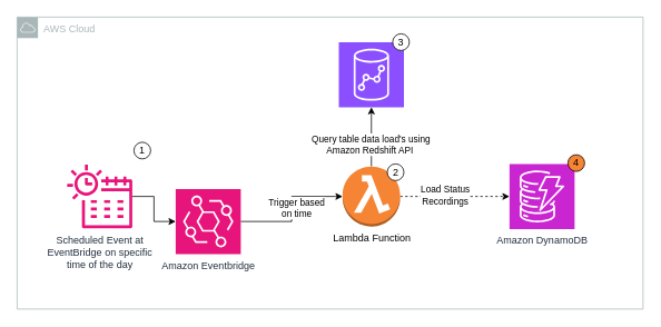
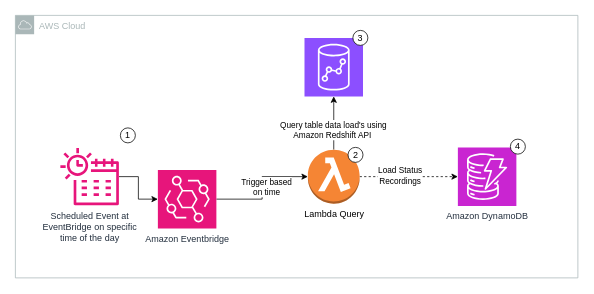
  <mxCell id="0" />
  <mxCell id="1" parent="0" />
  <mxCell id="2" value="AWS Cloud" style="sketch=0;outlineConnect=0;gradientColor=none;html=1;whiteSpace=wrap;fontSize=12;fontStyle=0;shape=mxgraph.aws4.group;grIcon=mxgraph.aws4.group_aws_cloud;strokeColor=#AAB7B8;fillColor=none;verticalAlign=top;align=left;spacingLeft=30;fontColor=#AAB7B8;dashed=0;" vertex="1" parent="1"><mxGeometry x="20" y="20" width="750" height="350" as="geometry" /></mxCell>
  <mxCell id="3" value="" style="sketch=0;points=[[0,0,0],[0.25,0,0],[0.5,0,0],[0.75,0,0],[1,0,0],[0,1,0],[0.25,1,0],[0.5,1,0],[0.75,1,0],[1,1,0],[0,0.25,0],[0,0.5,0],[0,0.75,0],[1,0.25,0],[1,0.5,0],[1,0.75,0]];outlineConnect=0;fontColor=#232F3E;fillColor=#8C4FFF;strokeColor=#ffffff;dashed=0;verticalLabelPosition=bottom;verticalAlign=top;align=center;html=1;fontSize=12;fontStyle=0;aspect=fixed;shape=mxgraph.aws4.resourceIcon;resIcon=mxgraph.aws4.redshift;" vertex="1" parent="1"><mxGeometry x="405.5" y="50" width="78" height="78" as="geometry" /></mxCell>
  <mxCell id="4" style="edgeStyle=orthogonalEdgeStyle;rounded=0;orthogonalLoop=1;jettySize=auto;html=1;" edge="1" parent="1" source="8" target="3"><mxGeometry relative="1" as="geometry" /></mxCell>
  <mxCell id="5" value="Query table data load's using&lt;br&gt;Amazon Redshift API&amp;nbsp;" style="edgeLabel;html=1;align=center;verticalAlign=middle;resizable=0;points=[];" vertex="1" connectable="0" parent="4"><mxGeometry x="-0.239" y="2" relative="1" as="geometry"><mxPoint x="1" as="offset" /></mxGeometry></mxCell>
  <mxCell id="6" style="edgeStyle=orthogonalEdgeStyle;rounded=0;orthogonalLoop=1;jettySize=auto;html=1;dashed=1;" edge="1" parent="1" source="8" target="9"><mxGeometry relative="1" as="geometry" /></mxCell>
  <mxCell id="7" value="Load Status&lt;br&gt;Recordings" style="edgeLabel;html=1;align=center;verticalAlign=middle;resizable=0;points=[];" vertex="1" connectable="0" parent="6"><mxGeometry x="-0.19" y="2" relative="1" as="geometry"><mxPoint as="offset" /></mxGeometry></mxCell>
- <mxCell id="8" value="Lambda Function" style="outlineConnect=0;dashed=0;verticalLabelPosition=bottom;verticalAlign=top;align=center;html=1;shape=mxgraph.aws3.lambda_function;fillColor=#F58534;gradientColor=none;" vertex="1" parent="1"><mxGeometry x="410" y="199" width="69" height="72" as="geometry" /></mxCell>
+ <mxCell id="8" value="Lambda Query" style="outlineConnect=0;dashed=0;verticalLabelPosition=bottom;verticalAlign=top;align=center;html=1;shape=mxgraph.aws3.lambda_function;fillColor=#F58534;gradientColor=none;" vertex="1" parent="1"><mxGeometry x="410" y="199" width="69" height="72" as="geometry" /></mxCell>
  <mxCell id="9" value="Amazon DynamoDB" style="sketch=0;points=[[0,0,0],[0.25,0,0],[0.5,0,0],[0.75,0,0],[1,0,0],[0,1,0],[0.25,1,0],[0.5,1,0],[0.75,1,0],[1,1,0],[0,0.25,0],[0,0.5,0],[0,0.75,0],[1,0.25,0],[1,0.5,0],[1,0.75,0]];outlineConnect=0;fontColor=#232F3E;fillColor=#C925D1;strokeColor=#ffffff;dashed=0;verticalLabelPosition=bottom;verticalAlign=top;align=center;html=1;fontSize=12;fontStyle=0;aspect=fixed;shape=mxgraph.aws4.resourceIcon;resIcon=mxgraph.aws4.dynamodb;" vertex="1" parent="1"><mxGeometry x="610" y="196" width="78" height="78" as="geometry" /></mxCell>
  <mxCell id="10" style="edgeStyle=orthogonalEdgeStyle;rounded=0;orthogonalLoop=1;jettySize=auto;html=1;" edge="1" parent="1" source="12" target="8"><mxGeometry relative="1" as="geometry" /></mxCell>
  <mxCell id="11" value="Trigger based&lt;br&gt;on time" style="edgeLabel;html=1;align=center;verticalAlign=middle;resizable=0;points=[];" vertex="1" connectable="0" parent="10"><mxGeometry x="-0.039" y="-5" relative="1" as="geometry"><mxPoint y="-5" as="offset" /></mxGeometry></mxCell>
  <mxCell id="12" value="Amazon Eventbridge" style="sketch=0;points=[[0,0,0],[0.25,0,0],[0.5,0,0],[0.75,0,0],[1,0,0],[0,1,0],[0.25,1,0],[0.5,1,0],[0.75,1,0],[1,1,0],[0,0.25,0],[0,0.5,0],[0,0.75,0],[1,0.25,0],[1,0.5,0],[1,0.75,0]];outlineConnect=0;fontColor=#232F3E;fillColor=#E7157B;strokeColor=#ffffff;dashed=0;verticalLabelPosition=bottom;verticalAlign=top;align=center;html=1;fontSize=12;fontStyle=0;aspect=fixed;shape=mxgraph.aws4.resourceIcon;resIcon=mxgraph.aws4.eventbridge;" vertex="1" parent="1"><mxGeometry x="210" y="226" width="78" height="78" as="geometry" /></mxCell>
  <mxCell id="13" style="edgeStyle=orthogonalEdgeStyle;rounded=0;orthogonalLoop=1;jettySize=auto;html=1;" edge="1" parent="1" source="14" target="12"><mxGeometry relative="1" as="geometry" /></mxCell>
  <mxCell id="14" value="Scheduled Event at &lt;br&gt;EventBridge on specific&lt;br&gt;time of the day&lt;br&gt;&lt;div&gt;&lt;br&gt;&lt;/div&gt;" style="sketch=0;outlineConnect=0;fontColor=#232F3E;gradientColor=none;fillColor=#E7157B;strokeColor=none;dashed=0;verticalLabelPosition=bottom;verticalAlign=top;align=center;html=1;fontSize=12;fontStyle=0;aspect=fixed;pointerEvents=1;shape=mxgraph.aws4.eventbridge_scheduler;" vertex="1" parent="1"><mxGeometry x="80" y="196" width="78" height="78" as="geometry" /></mxCell>
  <mxCell id="15" value="1" style="ellipse;whiteSpace=wrap;html=1;aspect=fixed;" vertex="1" parent="1"><mxGeometry x="160" y="170" width="20" height="20" as="geometry" /></mxCell>
  <mxCell id="16" value="2" style="ellipse;whiteSpace=wrap;html=1;aspect=fixed;" vertex="1" parent="1"><mxGeometry x="463.5" y="196" width="20" height="20" as="geometry" /></mxCell>
  <mxCell id="17" value="3" style="ellipse;whiteSpace=wrap;html=1;aspect=fixed;" vertex="1" parent="1"><mxGeometry x="470" y="40" width="20" height="20" as="geometry" /></mxCell>
- <mxCell id="18" value="4" style="ellipse;whiteSpace=wrap;html=1;aspect=fixed;fillColor=#f58534;" vertex="1" parent="1"><mxGeometry x="680" y="185" width="20" height="20" as="geometry" /></mxCell>
+ <mxCell id="18" value="4" style="ellipse;whiteSpace=wrap;html=1;aspect=fixed;" vertex="1" parent="1"><mxGeometry x="680" y="185" width="20" height="20" as="geometry" /></mxCell>
